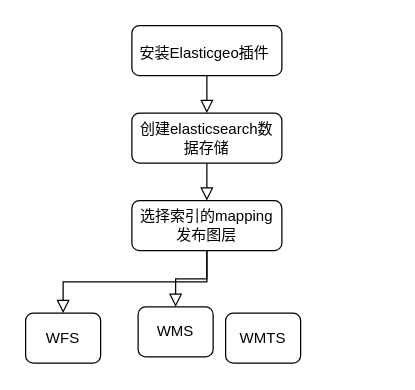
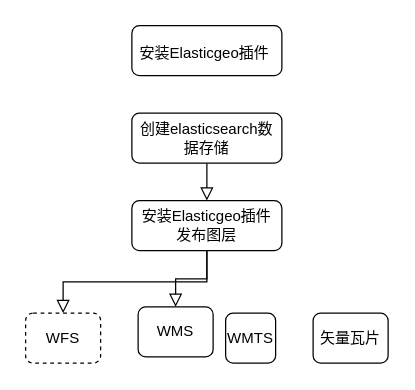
  <mxCell id="0" />
  <mxCell id="1" parent="0" />
- <mxCell id="2" style="edgeStyle=orthogonalEdgeStyle;rounded=0;orthogonalLoop=1;jettySize=auto;html=1;exitX=0.5;exitY=1;exitDx=0;exitDy=0;entryX=0.5;entryY=0;entryDx=0;entryDy=0;shadow=0;labelBackgroundColor=none;endArrow=block;endFill=0;endSize=8;strokeWidth=1;" edge="1" parent="1" source="3" target="5"><mxGeometry relative="1" as="geometry" /></mxCell>
  <mxCell id="3" value="&lt;font style=&quot;font-size: 12px&quot;&gt;安装&lt;span lang=&quot;EN-US&quot;&gt;Elasticgeo插件&amp;nbsp;&lt;/span&gt;&lt;/font&gt;&lt;span style=&quot;font-size: medium&quot;&gt;&lt;/span&gt;" style="rounded=1;whiteSpace=wrap;html=1;fontSize=12;glass=0;strokeWidth=1;shadow=0;" vertex="1" parent="1"><mxGeometry x="105" y="20" width="120" height="40" as="geometry" /></mxCell>
  <mxCell id="4" style="edgeStyle=orthogonalEdgeStyle;rounded=0;orthogonalLoop=1;jettySize=auto;html=1;exitX=0.5;exitY=1;exitDx=0;exitDy=0;entryX=0.5;entryY=0;entryDx=0;entryDy=0;shadow=0;labelBackgroundColor=none;endArrow=block;endFill=0;endSize=8;strokeWidth=1;" edge="1" parent="1" source="5" target="8"><mxGeometry relative="1" as="geometry" /></mxCell>
  <mxCell id="5" value="创建elasticsearch数据存储" style="rounded=1;whiteSpace=wrap;html=1;fontSize=12;glass=0;strokeWidth=1;shadow=0;" vertex="1" parent="1"><mxGeometry x="105" y="90" width="120" height="40" as="geometry" /></mxCell>
  <mxCell id="6" style="edgeStyle=orthogonalEdgeStyle;rounded=0;orthogonalLoop=1;jettySize=auto;html=1;exitX=0.5;exitY=1;exitDx=0;exitDy=0;entryX=0.5;entryY=0;entryDx=0;entryDy=0;shadow=0;labelBackgroundColor=none;endArrow=block;endFill=0;endSize=8;strokeWidth=1;" edge="1" parent="1" source="8" target="9"><mxGeometry relative="1" as="geometry" /></mxCell>
  <mxCell id="7" style="edgeStyle=orthogonalEdgeStyle;rounded=0;orthogonalLoop=1;jettySize=auto;html=1;exitX=0.5;exitY=1;exitDx=0;exitDy=0;entryX=0.5;entryY=0;entryDx=0;entryDy=0;shadow=0;labelBackgroundColor=none;endArrow=block;endFill=0;endSize=8;strokeWidth=1;" edge="1" parent="1" source="8" target="10"><mxGeometry relative="1" as="geometry" /></mxCell>
- <mxCell id="8" value="选择索引的mapping&lt;br&gt;发布图层" style="rounded=1;whiteSpace=wrap;html=1;fontSize=12;glass=0;strokeWidth=1;shadow=0;" vertex="1" parent="1"><mxGeometry x="105" y="160" width="120" height="40" as="geometry" /></mxCell>
- <mxCell id="9" value="WFS" style="rounded=1;whiteSpace=wrap;html=1;fontSize=12;glass=0;strokeWidth=1;shadow=0;" vertex="1" parent="1"><mxGeometry x="20" y="250" width="60" height="40" as="geometry" /></mxCell>
+ <mxCell id="8" value="安装Elasticgeo插件&lt;br&gt;发布图层" style="rounded=1;whiteSpace=wrap;html=1;fontSize=12;glass=0;strokeWidth=1;shadow=0;" vertex="1" parent="1"><mxGeometry x="105" y="160" width="120" height="40" as="geometry" /></mxCell>
+ <mxCell id="9" value="WFS" style="rounded=1;whiteSpace=wrap;html=1;fontSize=12;glass=0;strokeWidth=1;shadow=0;dashed=1;" vertex="1" parent="1"><mxGeometry x="20" y="250" width="60" height="40" as="geometry" /></mxCell>
  <mxCell id="10" value="WMS" style="rounded=1;whiteSpace=wrap;html=1;fontSize=12;glass=0;strokeWidth=1;shadow=0;" vertex="1" parent="1"><mxGeometry x="110" y="245" width="60" height="40" as="geometry" /></mxCell>
- <mxCell id="11" value="WMTS" style="rounded=1;whiteSpace=wrap;html=1;fontSize=12;glass=0;strokeWidth=1;shadow=0;" vertex="1" parent="1"><mxGeometry x="180" y="250" width="60" height="40" as="geometry" /></mxCell>
+ <mxCell id="11" value="WMTS" style="rounded=1;whiteSpace=wrap;html=1;fontSize=12;glass=0;strokeWidth=1;shadow=0;" vertex="1" parent="1"><mxGeometry x="180" y="250" width="40" height="40" as="geometry" /></mxCell>
+ <mxCell id="12" value="矢量瓦片" style="rounded=1;whiteSpace=wrap;html=1;fontSize=12;glass=0;strokeWidth=1;shadow=0;" vertex="1" parent="1"><mxGeometry x="250" y="250" width="60" height="40" as="geometry" /></mxCell>
